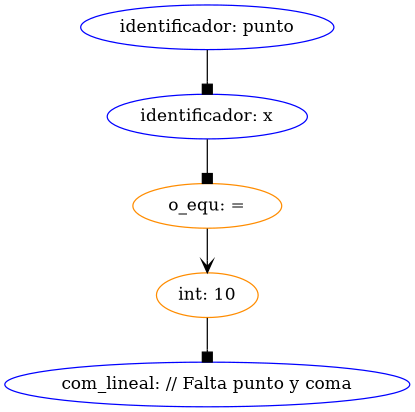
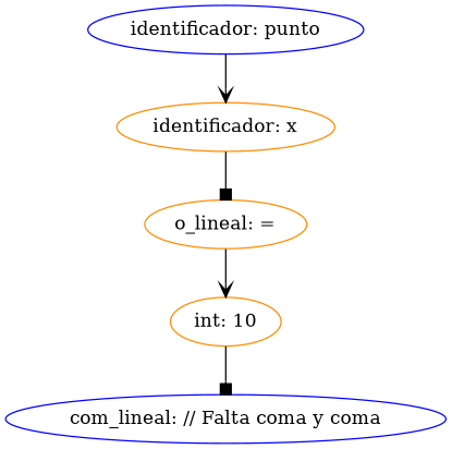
  digraph {
    node [color=darkorange]
    edge [arrowhead=vee]
    n1 [color=blue label="identificador: punto"]
-   n2 [color=blue label="identificador: x"]
-   n3 [label="o_equ: ="]
+   n2 [label="identificador: x"]
+   n3 [label="o_lineal: ="]
    n4 [label="int: 10"]
-   n5 [color=blue label="com_lineal: // Falta punto y coma"]
-   n1 -> n2 [arrowhead=box]
+   n5 [color=blue label="com_lineal: // Falta coma y coma"]
+   n1 -> n2
    n2 -> n3 [arrowhead=box]
    n3 -> n4
    n4 -> n5 [arrowhead=box]
  }
